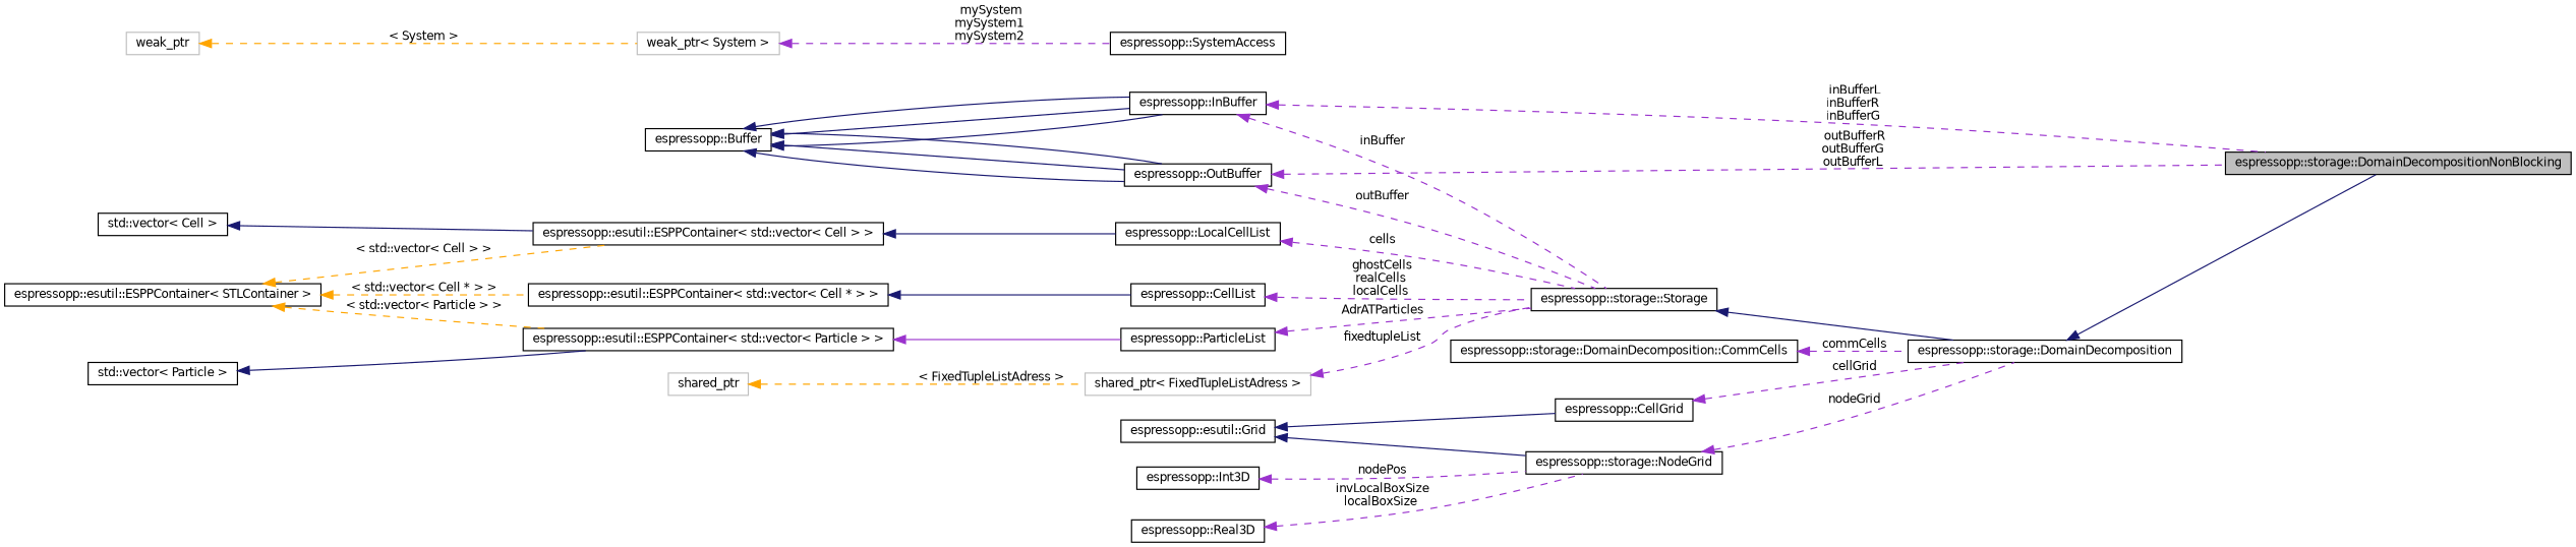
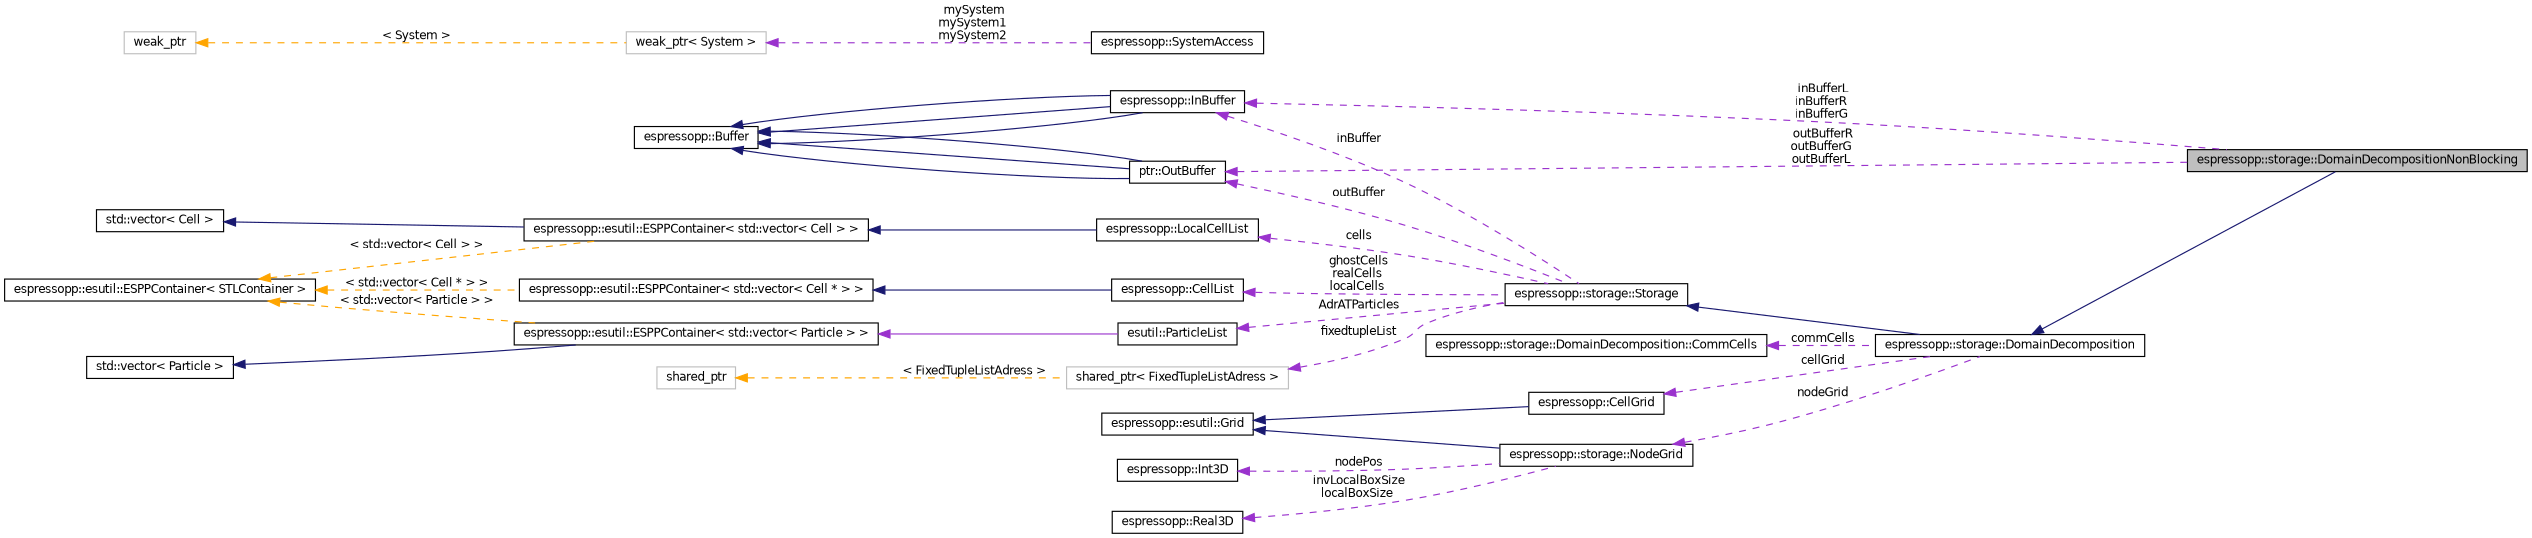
  digraph {
    rankdir=LR
    node [color=black fillcolor=white fontname=Helvetica fontsize=10 shape=record style=filled]
    edge [color=darkorchid3 dir=back fontname=Helvetica fontsize=10 labelfontname=Helvetica labelfontsize=10 style=dashed]
    n1 [fillcolor=grey75 fontcolor=black height=0.2 label="espressopp::storage::DomainDecompositionNonBlocking" width=0.4]
    n2 [height=0.2 label="espressopp::storage::DomainDecomposition" width=0.4]
    n3 [height=0.2 label="espressopp::storage::Storage" width=0.4]
    n4 [height=0.2 label="espressopp::SystemAccess" width=0.4]
    n5 [color=grey75 height=0.2 label="weak_ptr\< System \>" width=0.4]
    n6 [color=grey75 height=0.2 label=weak_ptr width=0.4]
    n7 [height=0.2 label="espressopp::InBuffer" width=0.4]
    n8 [height=0.2 label="espressopp::Buffer" width=0.4]
-   n9 [height=0.2 label="espressopp::OutBuffer" width=0.4]
+   n9 [height=0.2 label="ptr::OutBuffer" width=0.4]
    n10 [height=0.2 label="espressopp::LocalCellList" width=0.4]
    n11 [height=0.2 label="espressopp::esutil::ESPPContainer\< std::vector\< Cell \> \>" width=0.4]
    n12 [height=0.2 label="std::vector\< Cell \>" width=0.4]
    n13 [height=0.2 label="espressopp::esutil::ESPPContainer\< STLContainer \>" width=0.4]
    n14 [height=0.2 label="espressopp::esutil::ESPPContainer\< std::vector\< Particle \> \>" width=0.4]
    n15 [height=0.2 label="espressopp::esutil::ESPPContainer\< std::vector\< Cell * \> \>" width=0.4]
-   n16 [height=0.2 label="espressopp::ParticleList" width=0.4]
+   n16 [height=0.2 label="esutil::ParticleList" width=0.4]
    n17 [height=0.2 label="espressopp::CellList" width=0.4]
    n18 [height=0.2 label="std::vector\< Particle \>" width=0.4]
    n19 [color=grey75 height=0.2 label="shared_ptr\< FixedTupleListAdress \>" width=0.4]
    n20 [color=grey75 height=0.2 label=shared_ptr width=0.4]
    n21 [height=0.2 label="espressopp::storage::DomainDecomposition::CommCells" width=0.4]
    n22 [height=0.2 label="espressopp::storage::NodeGrid" width=0.4]
    n23 [height=0.2 label="espressopp::esutil::Grid" width=0.4]
    n24 [height=0.2 label="espressopp::CellGrid" width=0.4]
    n25 [height=0.2 label="espressopp::Int3D" width=0.4]
    n26 [height=0.2 label="espressopp::Real3D" width=0.4]
    n2 -> n1 [color=midnightblue style=solid]
    n3 -> n2 [color=midnightblue style=solid]
    n5 -> n4 [label=" mySystem\nmySystem1\nmySystem2"]
    n6 -> n5 [color=orange label=" \< System \>"]
    n7 -> n1 [label=" inBufferL\ninBufferR\ninBufferG"]
    n7 -> n3 [label=" inBuffer"]
    n8 -> n7 [color=midnightblue style=solid]
    n8 -> n7 [color=midnightblue style=solid]
    n8 -> n7 [color=midnightblue style=solid]
    n8 -> n9 [color=midnightblue style=solid]
    n8 -> n9 [color=midnightblue style=solid]
    n8 -> n9 [color=midnightblue style=solid]
    n9 -> n1 [label=" outBufferR\noutBufferG\noutBufferL"]
    n9 -> n3 [label=" outBuffer"]
    n10 -> n3 [label=" cells"]
    n11 -> n10 [color=midnightblue style=solid]
    n12 -> n11 [color=midnightblue style=solid]
    n13 -> n11 [color=orange label=" \< std::vector\< Cell \> \>"]
    n13 -> n14 [color=orange label=" \< std::vector\< Particle \> \>"]
    n13 -> n15 [color=orange label=" \< std::vector\< Cell * \> \>"]
    n14 -> n16 [style=solid]
    n15 -> n17 [color=midnightblue style=solid]
    n16 -> n3 [label=" AdrATParticles"]
    n17 -> n3 [label=" ghostCells\nrealCells\nlocalCells"]
    n18 -> n14 [color=midnightblue style=solid]
    n19 -> n3 [label=" fixedtupleList"]
    n20 -> n19 [color=orange label=" \< FixedTupleListAdress \>"]
    n21 -> n2 [label=" commCells"]
    n22 -> n2 [label=" nodeGrid"]
    n23 -> n22 [color=midnightblue style=solid]
    n23 -> n24 [color=midnightblue style=solid]
    n24 -> n2 [label=" cellGrid"]
    n25 -> n22 [label=" nodePos"]
    n26 -> n22 [label=" invLocalBoxSize\nlocalBoxSize"]
  }
